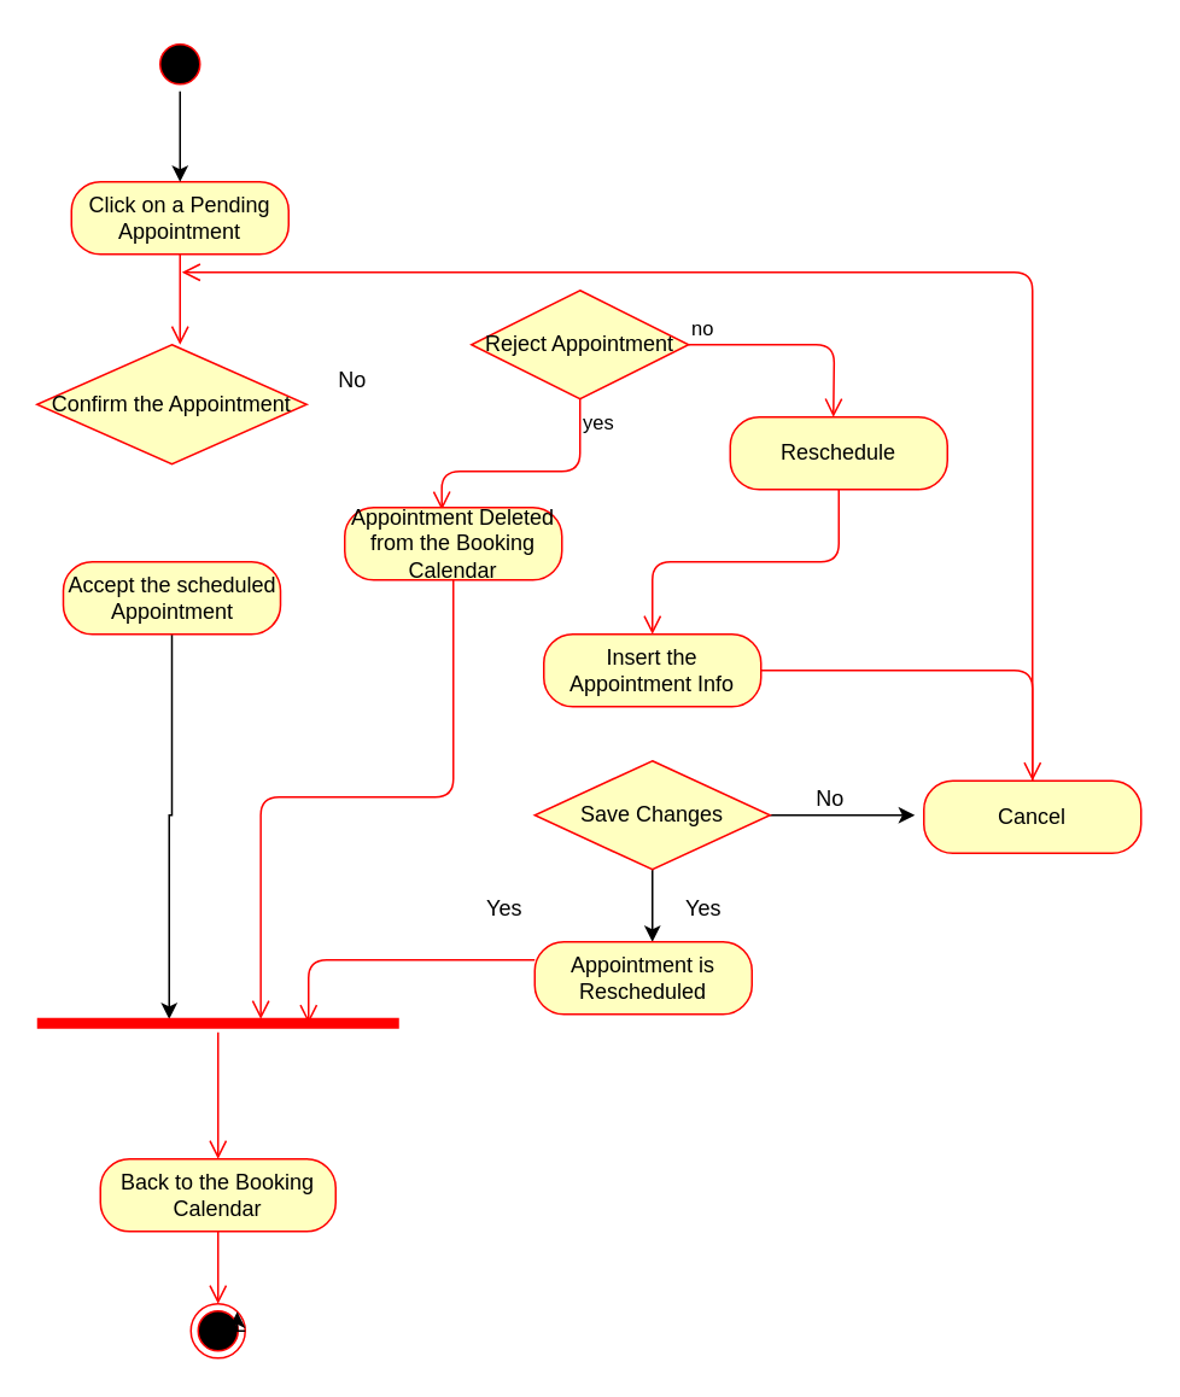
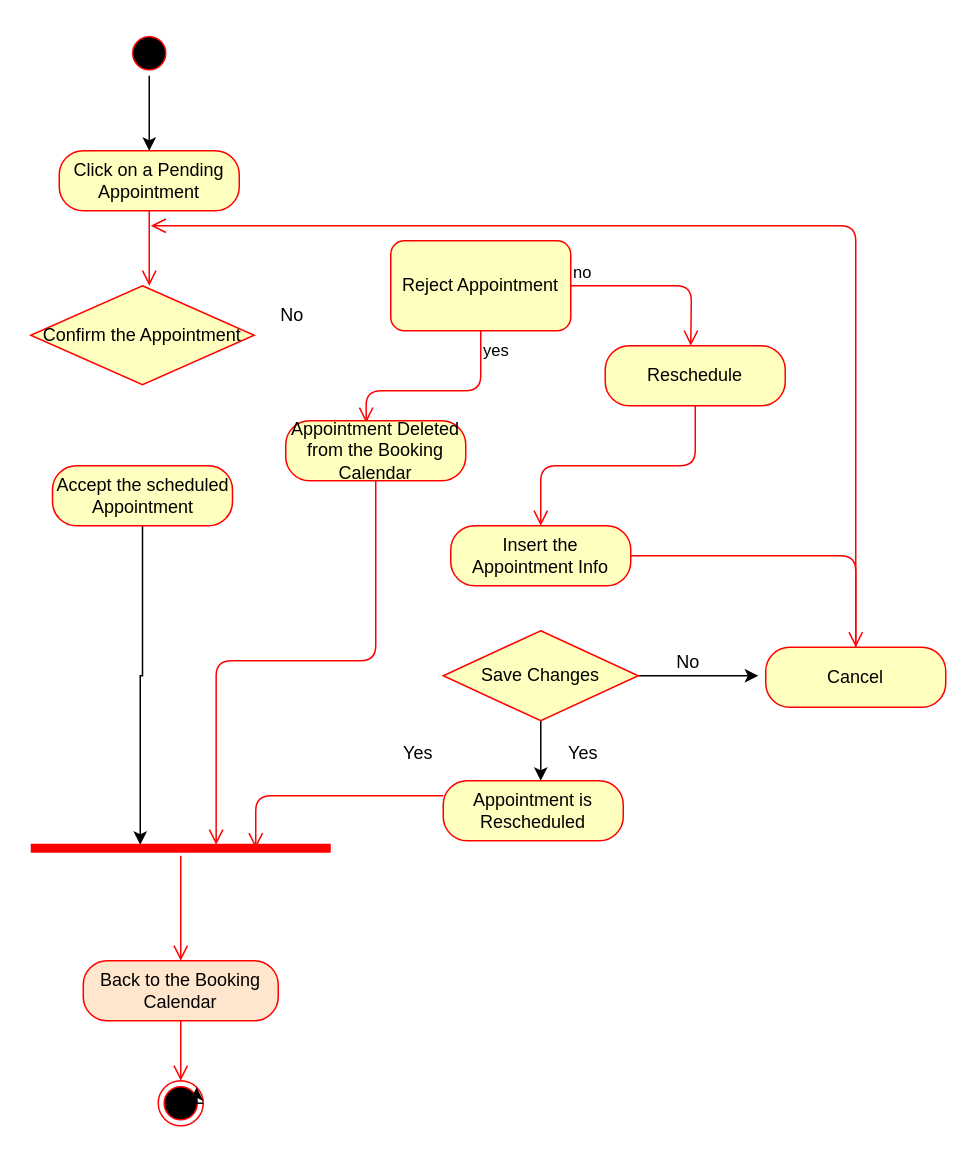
  <mxCell id="0" />
  <mxCell id="1" parent="0" />
  <mxCell id="2" style="edgeStyle=orthogonalEdgeStyle;rounded=0;orthogonalLoop=1;jettySize=auto;html=1;exitX=0.5;exitY=1;exitDx=0;exitDy=0;" parent="1" edge="1"><mxGeometry relative="1" as="geometry"><mxPoint x="110" y="120" as="sourcePoint" /><mxPoint x="110" y="120" as="targetPoint" /></mxGeometry></mxCell>
  <mxCell id="3" value="Click on a Pending Appointment" style="rounded=1;whiteSpace=wrap;html=1;arcSize=40;fontColor=#000000;fillColor=#ffffc0;strokeColor=#ff0000;" parent="1" vertex="1"><mxGeometry x="39" y="100" width="120" height="40" as="geometry" /></mxCell>
  <mxCell id="4" value="" style="edgeStyle=orthogonalEdgeStyle;html=1;verticalAlign=bottom;endArrow=open;endSize=8;strokeColor=#ff0000;entryX=0.5;entryY=0;entryDx=0;entryDy=0;" parent="1" source="3" edge="1"><mxGeometry relative="1" as="geometry"><mxPoint x="99" y="190" as="targetPoint" /><Array as="points" /></mxGeometry></mxCell>
  <mxCell id="5" value="" style="edgeStyle=orthogonalEdgeStyle;rounded=0;orthogonalLoop=1;jettySize=auto;html=1;entryX=0.5;entryY=0;entryDx=0;entryDy=0;" parent="1" source="6" target="3" edge="1"><mxGeometry relative="1" as="geometry"><mxPoint x="99" y="110" as="targetPoint" /></mxGeometry></mxCell>
  <mxCell id="6" value="" style="ellipse;html=1;shape=startState;fillColor=#000000;strokeColor=#ff0000;" parent="1" vertex="1"><mxGeometry x="84" width="30" height="30" as="geometry" y="20" /></mxCell>
  <mxCell id="7" value="Confirm the Appointment" style="rhombus;whiteSpace=wrap;html=1;fillColor=#ffffc0;strokeColor=#ff0000;" parent="1" vertex="1"><mxGeometry x="20" y="190" width="149" height="66" as="geometry" /></mxCell>
  <mxCell id="8" value="Reschedule" style="rounded=1;whiteSpace=wrap;html=1;arcSize=40;fontColor=#000000;fillColor=#ffffc0;strokeColor=#ff0000;" parent="1" vertex="1"><mxGeometry x="403" y="230" width="120" height="40" as="geometry" /></mxCell>
  <mxCell id="9" value="" style="edgeStyle=orthogonalEdgeStyle;rounded=0;orthogonalLoop=1;jettySize=auto;html=1;entryX=0.365;entryY=0.267;entryDx=0;entryDy=0;entryPerimeter=0;" parent="1" source="10" target="15" edge="1"><mxGeometry relative="1" as="geometry"><mxPoint x="95" y="550" as="targetPoint" /><Array as="points"><mxPoint x="95" y="450" /><mxPoint x="93" y="450" /></Array></mxGeometry></mxCell>
  <mxCell id="10" value="Accept the scheduled Appointment" style="rounded=1;whiteSpace=wrap;html=1;arcSize=40;fontColor=#000000;fillColor=#ffffc0;strokeColor=#ff0000;" parent="1" vertex="1"><mxGeometry x="34.5" y="310" width="120" height="40" as="geometry" /></mxCell>
  <mxCell id="11" value="" style="edgeStyle=orthogonalEdgeStyle;html=1;verticalAlign=bottom;endArrow=open;endSize=8;strokeColor=#ff0000;" parent="1" source="12" target="14" edge="1"><mxGeometry relative="1" as="geometry"><mxPoint x="330" y="750" as="targetPoint" /></mxGeometry></mxCell>
- <mxCell id="12" value="Back to the Booking Calendar" style="rounded=1;whiteSpace=wrap;html=1;arcSize=40;fontColor=#000000;fillColor=#ffffc0;strokeColor=#ff0000;" parent="1" vertex="1"><mxGeometry x="55" y="640" width="130" height="40" as="geometry" /></mxCell>
+ <mxCell id="12" value="Back to the Booking Calendar" style="rounded=1;whiteSpace=wrap;html=1;arcSize=40;fontColor=#000000;fillColor=#ffe6cc;strokeColor=#ff0000;" parent="1" vertex="1"><mxGeometry x="55" y="640" width="130" height="40" as="geometry" /></mxCell>
  <mxCell id="13" value="" style="edgeStyle=orthogonalEdgeStyle;html=1;verticalAlign=bottom;endArrow=open;endSize=8;strokeColor=#ff0000;" parent="1" source="15" target="12" edge="1"><mxGeometry relative="1" as="geometry"><mxPoint x="330" y="685" as="targetPoint" /><mxPoint x="330" y="615" as="sourcePoint" /></mxGeometry></mxCell>
  <mxCell id="14" value="" style="ellipse;html=1;shape=endState;fillColor=#000000;strokeColor=#ff0000;" parent="1" vertex="1"><mxGeometry x="105" y="720" width="30" height="30" as="geometry" /></mxCell>
  <mxCell id="15" value="" style="shape=line;html=1;strokeWidth=6;strokeColor=#ff0000;" parent="1" vertex="1"><mxGeometry x="20" y="560" width="200" height="10" as="geometry" /></mxCell>
  <mxCell id="16" value="" style="edgeStyle=orthogonalEdgeStyle;html=1;verticalAlign=bottom;endArrow=open;endSize=8;strokeColor=#ff0000;entryX=0.5;entryY=0;entryDx=0;entryDy=0;" parent="1" source="8" target="19" edge="1"><mxGeometry relative="1" as="geometry"><mxPoint x="320" y="350" as="targetPoint" /><Array as="points" /><mxPoint x="370" y="510" as="sourcePoint" /></mxGeometry></mxCell>
  <mxCell id="17" style="edgeStyle=orthogonalEdgeStyle;rounded=0;orthogonalLoop=1;jettySize=auto;html=1;exitX=1;exitY=0.5;exitDx=0;exitDy=0;entryX=1;entryY=0;entryDx=0;entryDy=0;" parent="1" source="14" target="14" edge="1"><mxGeometry relative="1" as="geometry" /></mxCell>
  <mxCell id="18" value="No" style="text;html=1;align=center;verticalAlign=middle;resizable=0;points=[];autosize=1;" parent="1" vertex="1"><mxGeometry x="179" y="200" width="30" height="20" as="geometry" /></mxCell>
  <mxCell id="19" value="Insert the Appointment Info" style="rounded=1;whiteSpace=wrap;html=1;arcSize=40;fontColor=#000000;fillColor=#ffffc0;strokeColor=#ff0000;" parent="1" vertex="1"><mxGeometry x="300" y="350" width="120" height="40" as="geometry" /></mxCell>
  <mxCell id="20" value="" style="edgeStyle=orthogonalEdgeStyle;html=1;verticalAlign=bottom;endArrow=open;endSize=8;strokeColor=#ff0000;" parent="1" source="19" target="27" edge="1"><mxGeometry relative="1" as="geometry"><mxPoint x="360" y="430" as="targetPoint" /></mxGeometry></mxCell>
  <mxCell id="21" value="" style="edgeStyle=orthogonalEdgeStyle;rounded=0;orthogonalLoop=1;jettySize=auto;html=1;" parent="1" source="23" edge="1"><mxGeometry relative="1" as="geometry"><mxPoint x="505" y="450" as="targetPoint" /></mxGeometry></mxCell>
  <mxCell id="22" value="" style="edgeStyle=orthogonalEdgeStyle;rounded=0;orthogonalLoop=1;jettySize=auto;html=1;" parent="1" source="23" edge="1"><mxGeometry relative="1" as="geometry"><mxPoint x="360" y="520" as="targetPoint" /><Array as="points"><mxPoint x="360" y="520" /><mxPoint x="360" y="520" /></Array></mxGeometry></mxCell>
  <mxCell id="23" value="Save Changes" style="rhombus;whiteSpace=wrap;html=1;fillColor=#ffffc0;strokeColor=#ff0000;" parent="1" vertex="1"><mxGeometry x="295" y="420" width="130" height="60" as="geometry" /></mxCell>
  <mxCell id="24" value="No" style="text;html=1;align=center;verticalAlign=middle;resizable=0;points=[];autosize=1;" parent="1" vertex="1"><mxGeometry x="443" y="431" width="30" height="20" as="geometry" /></mxCell>
  <mxCell id="25" value="Yes" style="text;html=1;align=center;verticalAlign=middle;resizable=0;points=[];autosize=1;" parent="1" vertex="1"><mxGeometry x="373" y="492" width="30" height="20" as="geometry" /></mxCell>
  <mxCell id="26" value="Yes" style="text;html=1;align=center;verticalAlign=middle;resizable=0;points=[];autosize=1;" parent="1" vertex="1"><mxGeometry x="263" y="492" width="30" height="20" as="geometry" /></mxCell>
  <mxCell id="27" value="Cancel" style="rounded=1;whiteSpace=wrap;html=1;arcSize=40;fontColor=#000000;fillColor=#ffffc0;strokeColor=#ff0000;" parent="1" vertex="1"><mxGeometry x="510" y="431" width="120" height="40" as="geometry" /></mxCell>
  <mxCell id="28" value="" style="edgeStyle=orthogonalEdgeStyle;html=1;verticalAlign=bottom;endArrow=open;endSize=8;strokeColor=#ff0000;" parent="1" source="27" edge="1"><mxGeometry relative="1" as="geometry"><mxPoint x="100" y="150" as="targetPoint" /><Array as="points"><mxPoint x="570" y="150" /></Array></mxGeometry></mxCell>
  <mxCell id="29" value="Appointment is Rescheduled" style="rounded=1;whiteSpace=wrap;html=1;arcSize=40;fontColor=#000000;fillColor=#ffffc0;strokeColor=#ff0000;" parent="1" vertex="1"><mxGeometry x="295" y="520" width="120" height="40" as="geometry" /></mxCell>
  <mxCell id="30" value="" style="edgeStyle=orthogonalEdgeStyle;html=1;verticalAlign=bottom;endArrow=open;endSize=8;strokeColor=#ff0000;entryX=0.75;entryY=0.5;entryDx=0;entryDy=0;entryPerimeter=0;" parent="1" source="29" target="15" edge="1"><mxGeometry relative="1" as="geometry"><mxPoint x="180" y="530" as="targetPoint" /><Array as="points"><mxPoint x="170" y="530" /></Array></mxGeometry></mxCell>
- <mxCell id="31" value="Reject Appointment" style="rhombus;whiteSpace=wrap;html=1;fillColor=#ffffc0;strokeColor=#ff0000;" parent="1" vertex="1"><mxGeometry x="260" y="160" width="120" height="60" as="geometry" /></mxCell>
+ <mxCell id="31" value="Reject Appointment" style="whiteSpace=wrap;html=1;fillColor=#ffffc0;strokeColor=#ff0000;rounded=1;" parent="1" vertex="1"><mxGeometry x="260" y="160" width="120" height="60" as="geometry" /></mxCell>
  <mxCell id="32" value="no" style="edgeStyle=orthogonalEdgeStyle;html=1;align=left;verticalAlign=bottom;endArrow=open;endSize=8;strokeColor=#ff0000;" parent="1" source="31" edge="1"><mxGeometry x="-1" relative="1" as="geometry"><mxPoint x="460" y="230" as="targetPoint" /></mxGeometry></mxCell>
  <mxCell id="33" value="yes" style="edgeStyle=orthogonalEdgeStyle;html=1;align=left;verticalAlign=top;endArrow=open;endSize=8;strokeColor=#ff0000;entryX=0.447;entryY=0.033;entryDx=0;entryDy=0;entryPerimeter=0;" parent="1" source="31" target="34" edge="1"><mxGeometry x="-1" relative="1" as="geometry"><mxPoint x="240" y="260" as="targetPoint" /><Array as="points"><mxPoint x="320" y="260" /><mxPoint x="244" y="260" /></Array></mxGeometry></mxCell>
  <mxCell id="34" value="Appointment Deleted from the Booking Calendar" style="rounded=1;whiteSpace=wrap;html=1;arcSize=40;fontColor=#000000;fillColor=#ffffc0;strokeColor=#ff0000;" parent="1" vertex="1"><mxGeometry x="190" y="280" width="120" height="40" as="geometry" /></mxCell>
  <mxCell id="35" value="" style="edgeStyle=orthogonalEdgeStyle;html=1;verticalAlign=bottom;endArrow=open;endSize=8;strokeColor=#ff0000;entryX=0.618;entryY=0.267;entryDx=0;entryDy=0;entryPerimeter=0;" parent="1" source="34" target="15" edge="1"><mxGeometry relative="1" as="geometry"><mxPoint x="250" y="390" as="targetPoint" /></mxGeometry></mxCell>
